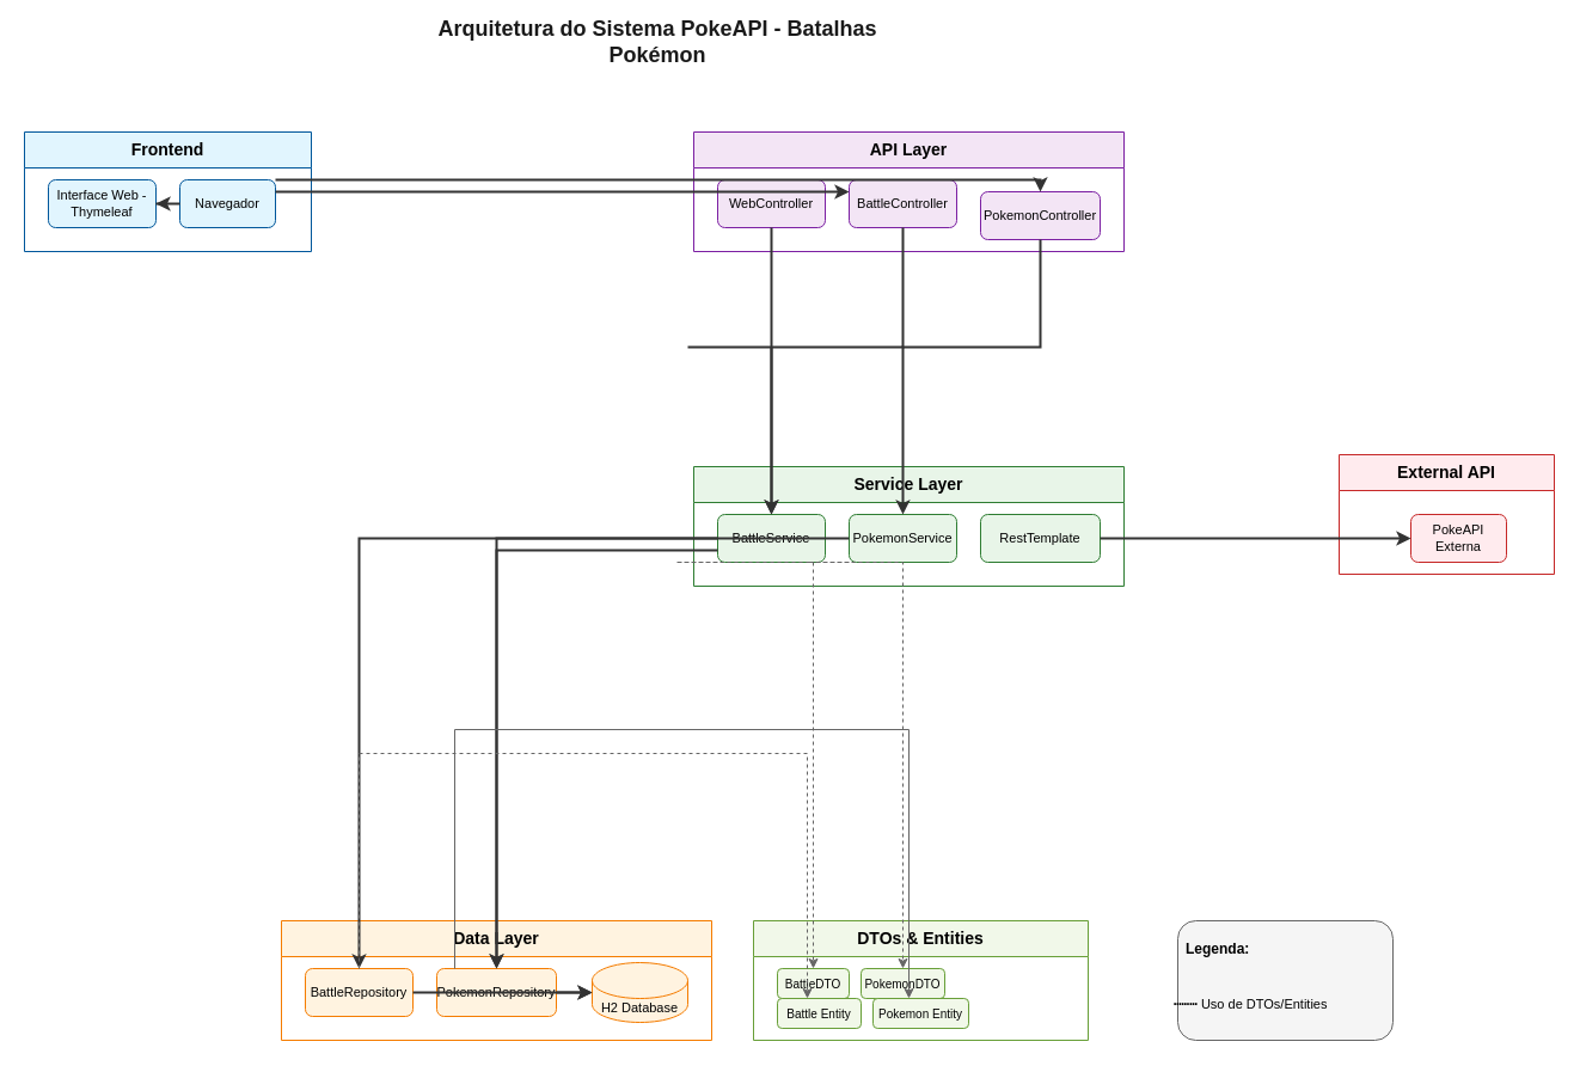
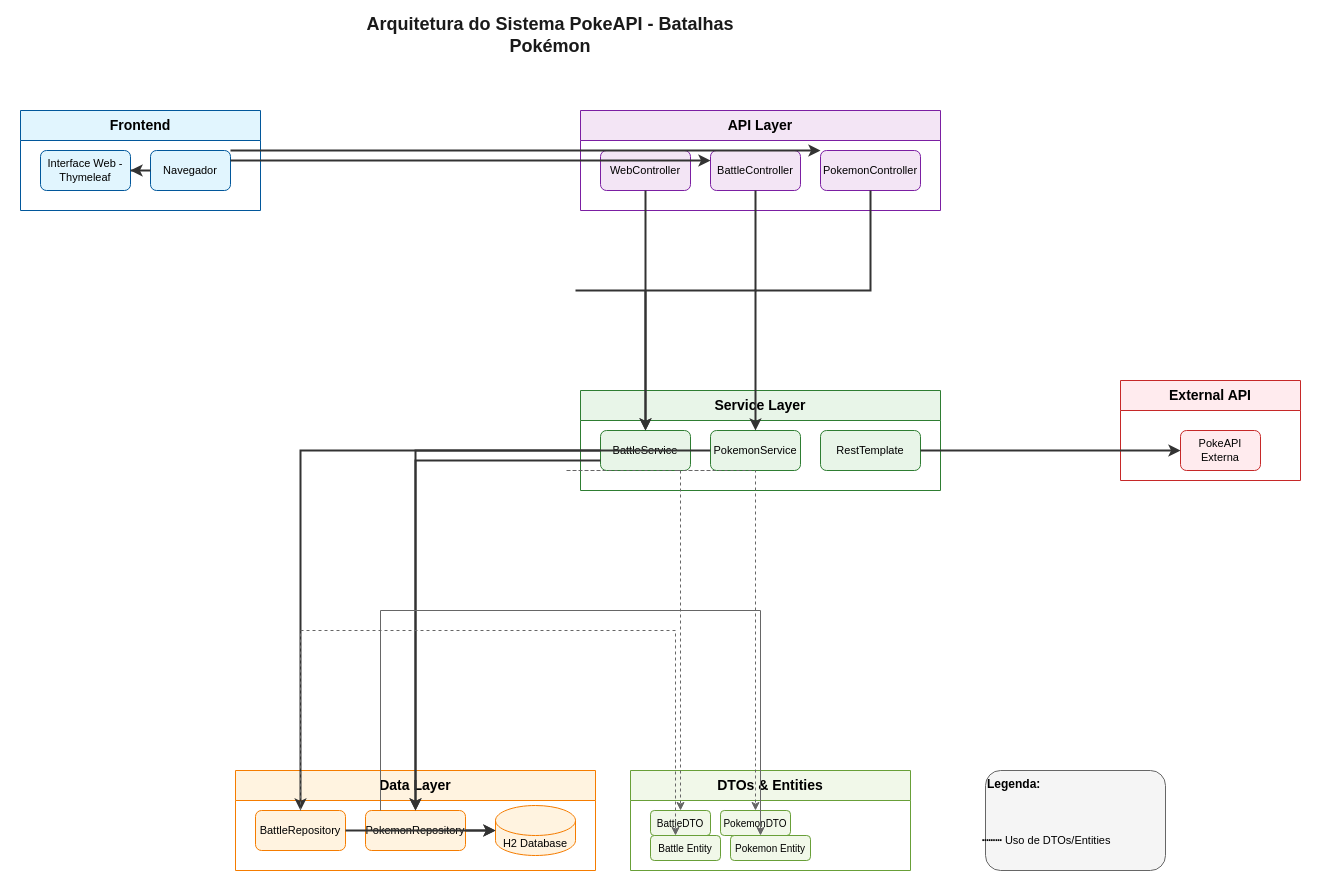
  <mxCell id="0" />
  <mxCell id="1" parent="0" />
  <mxCell id="2" value="Frontend" style="swimlane;whiteSpace=wrap;html=1;fillColor=#e1f5fe;strokeColor=#01579b;fontStyle=1;fontSize=14;startSize=30;swimlaneLine=1;" vertex="1" parent="1"><mxGeometry x="20" y="110" width="240" height="100" as="geometry" /></mxCell>
  <mxCell id="3" value="Interface Web - Thymeleaf" style="rounded=1;whiteSpace=wrap;html=1;fillColor=#e1f5fe;strokeColor=#01579b;fontSize=11;" vertex="1" parent="2"><mxGeometry x="20" y="40" width="90" height="40" as="geometry" /></mxCell>
  <mxCell id="4" value="Navegador" style="rounded=1;whiteSpace=wrap;html=1;fillColor=#e1f5fe;strokeColor=#01579b;fontSize=11;" vertex="1" parent="2"><mxGeometry x="130" y="40" width="80" height="40" as="geometry" /></mxCell>
  <mxCell id="5" value="API Layer" style="swimlane;whiteSpace=wrap;html=1;fillColor=#f3e5f5;strokeColor=#7b1fa2;fontStyle=1;fontSize=14;startSize=30;swimlaneLine=1;" vertex="1" parent="1"><mxGeometry x="580" y="110" width="360" height="100" as="geometry" /></mxCell>
  <mxCell id="6" value="WebController" style="rounded=1;whiteSpace=wrap;html=1;fillColor=#f3e5f5;strokeColor=#7b1fa2;fontSize=11;" vertex="1" parent="5"><mxGeometry x="20" y="40" width="90" height="40" as="geometry" /></mxCell>
  <mxCell id="7" value="BattleController" style="rounded=1;whiteSpace=wrap;html=1;fillColor=#f3e5f5;strokeColor=#7b1fa2;fontSize=11;" vertex="1" parent="5"><mxGeometry x="130" y="40" width="90" height="40" as="geometry" /></mxCell>
- <mxCell id="8" value="PokemonController" style="rounded=1;whiteSpace=wrap;html=1;fillColor=#f3e5f5;strokeColor=#7b1fa2;fontSize=11;" vertex="1" parent="5"><mxGeometry x="240" y="50" width="100" height="40" as="geometry" /></mxCell>
+ <mxCell id="8" value="PokemonController" style="rounded=1;whiteSpace=wrap;html=1;fillColor=#f3e5f5;strokeColor=#7b1fa2;fontSize=11;" vertex="1" parent="5"><mxGeometry x="240" y="40" width="100" height="40" as="geometry" /></mxCell>
  <mxCell id="9" value="Service Layer" style="swimlane;whiteSpace=wrap;html=1;fillColor=#e8f5e8;strokeColor=#2e7d32;fontStyle=1;fontSize=14;startSize=30;swimlaneLine=1;" vertex="1" parent="1"><mxGeometry x="580" y="390" width="360" height="100" as="geometry" /></mxCell>
  <mxCell id="10" value="BattleService" style="rounded=1;whiteSpace=wrap;html=1;fillColor=#e8f5e8;strokeColor=#2e7d32;fontSize=11;" vertex="1" parent="9"><mxGeometry x="20" y="40" width="90" height="40" as="geometry" /></mxCell>
  <mxCell id="11" value="PokemonService" style="rounded=1;whiteSpace=wrap;html=1;fillColor=#e8f5e8;strokeColor=#2e7d32;fontSize=11;" vertex="1" parent="9"><mxGeometry x="130" y="40" width="90" height="40" as="geometry" /></mxCell>
  <mxCell id="12" value="RestTemplate" style="rounded=1;whiteSpace=wrap;html=1;fillColor=#e8f5e8;strokeColor=#2e7d32;fontSize=11;" vertex="1" parent="9"><mxGeometry x="240" y="40" width="100" height="40" as="geometry" /></mxCell>
  <mxCell id="13" value="Data Layer" style="swimlane;whiteSpace=wrap;html=1;fillColor=#fff3e0;strokeColor=#f57c00;fontStyle=1;fontSize=14;startSize=30;swimlaneLine=1;" vertex="1" parent="1"><mxGeometry x="235" y="770" width="360" height="100" as="geometry" /></mxCell>
  <mxCell id="14" value="BattleRepository" style="rounded=1;whiteSpace=wrap;html=1;fillColor=#fff3e0;strokeColor=#f57c00;fontSize=11;" vertex="1" parent="13"><mxGeometry x="20" y="40" width="90" height="40" as="geometry" /></mxCell>
  <mxCell id="15" value="PokemonRepository" style="rounded=1;whiteSpace=wrap;html=1;fillColor=#fff3e0;strokeColor=#f57c00;fontSize=11;" vertex="1" parent="13"><mxGeometry x="130" y="40" width="100" height="40" as="geometry" /></mxCell>
  <mxCell id="16" value="H2 Database" style="shape=cylinder3;whiteSpace=wrap;html=1;boundedLbl=1;backgroundOutline=1;size=15;fillColor=#fff3e0;strokeColor=#f57c00;fontSize=11;" vertex="1" parent="13"><mxGeometry x="260" y="35" width="80" height="50" as="geometry" /></mxCell>
  <mxCell id="17" value="External API" style="swimlane;whiteSpace=wrap;html=1;fillColor=#ffebee;strokeColor=#c62828;fontStyle=1;fontSize=14;startSize=30;swimlaneLine=1;" vertex="1" parent="1"><mxGeometry x="1120" y="380" width="180" height="100" as="geometry" /></mxCell>
  <mxCell id="18" value="PokeAPI&#10;Externa" style="rounded=1;whiteSpace=wrap;html=1;fillColor=#ffebee;strokeColor=#c62828;fontSize=11;" vertex="1" parent="17"><mxGeometry x="60" y="50" width="80" height="40" as="geometry" /></mxCell>
  <mxCell id="19" value="DTOs &amp; Entities" style="swimlane;whiteSpace=wrap;html=1;fillColor=#f1f8e9;strokeColor=#689f38;fontStyle=1;fontSize=14;startSize=30;swimlaneLine=1;" vertex="1" parent="1"><mxGeometry x="630" y="770" width="280" height="100" as="geometry" /></mxCell>
  <mxCell id="20" value="BattleDTO" style="rounded=1;whiteSpace=wrap;html=1;fillColor=#f1f8e9;strokeColor=#689f38;fontSize=10;" vertex="1" parent="19"><mxGeometry x="20" y="40" width="60" height="25" as="geometry" /></mxCell>
  <mxCell id="21" value="PokemonDTO" style="rounded=1;whiteSpace=wrap;html=1;fillColor=#f1f8e9;strokeColor=#689f38;fontSize=10;" vertex="1" parent="19"><mxGeometry x="90" y="40" width="70" height="25" as="geometry" /></mxCell>
  <mxCell id="22" value="Battle Entity" style="rounded=1;whiteSpace=wrap;html=1;fillColor=#f1f8e9;strokeColor=#689f38;fontSize=10;" vertex="1" parent="19"><mxGeometry x="20" y="65" width="70" height="25" as="geometry" /></mxCell>
  <mxCell id="23" value="Pokemon Entity" style="rounded=1;whiteSpace=wrap;html=1;fillColor=#f1f8e9;strokeColor=#689f38;fontSize=10;" vertex="1" parent="19"><mxGeometry x="100" y="65" width="80" height="25" as="geometry" /></mxCell>
  <mxCell id="24" style="edgeStyle=orthogonalEdgeStyle;rounded=0;orthogonalLoop=1;jettySize=auto;html=1;strokeWidth=2;strokeColor=#333333;endArrow=classic;" edge="1" source="4" target="3" parent="1"><mxGeometry relative="1" as="geometry" /></mxCell>
  <mxCell id="25" style="edgeStyle=orthogonalEdgeStyle;rounded=0;orthogonalLoop=1;jettySize=auto;html=1;strokeWidth=2;strokeColor=#333333;endArrow=classic;" edge="1" source="4" target="7" parent="1"><mxGeometry relative="1" as="geometry"><Array as="points"><mxPoint x="370" y="160" /><mxPoint x="575" y="160" /></Array></mxGeometry></mxCell>
  <mxCell id="26" style="edgeStyle=orthogonalEdgeStyle;rounded=0;orthogonalLoop=1;jettySize=auto;html=1;strokeWidth=2;strokeColor=#333333;endArrow=classic;" edge="1" source="4" target="8" parent="1"><mxGeometry relative="1" as="geometry"><Array as="points"><mxPoint x="370" y="150" /><mxPoint x="790" y="150" /></Array></mxGeometry></mxCell>
  <mxCell id="27" style="edgeStyle=orthogonalEdgeStyle;rounded=0;orthogonalLoop=1;jettySize=auto;html=1;strokeWidth=2;strokeColor=#333333;endArrow=classic;" edge="1" source="6" target="10" parent="1"><mxGeometry relative="1" as="geometry" /></mxCell>
  <mxCell id="28" style="edgeStyle=orthogonalEdgeStyle;rounded=0;orthogonalLoop=1;jettySize=auto;html=1;strokeWidth=2;strokeColor=#333333;endArrow=classic;" edge="1" source="7" target="10" parent="1"><mxGeometry relative="1" as="geometry"><Array as="points"><mxPoint x="575" y="290" /><mxPoint x="565" y="290" /></Array></mxGeometry></mxCell>
  <mxCell id="29" style="edgeStyle=orthogonalEdgeStyle;rounded=0;orthogonalLoop=1;jettySize=auto;html=1;strokeWidth=2;strokeColor=#333333;endArrow=classic;" edge="1" source="8" target="11" parent="1"><mxGeometry relative="1" as="geometry"><Array as="points"><mxPoint x="790" y="290" /><mxPoint x="675" y="290" /></Array></mxGeometry></mxCell>
  <mxCell id="30" style="edgeStyle=orthogonalEdgeStyle;rounded=0;orthogonalLoop=1;jettySize=auto;html=1;strokeWidth=2;strokeColor=#333333;endArrow=classic;" edge="1" source="10" target="14" parent="1"><mxGeometry relative="1" as="geometry"><Array as="points"><mxPoint x="565" y="450" /><mxPoint x="265" y="450" /></Array></mxGeometry></mxCell>
  <mxCell id="31" style="edgeStyle=orthogonalEdgeStyle;rounded=0;orthogonalLoop=1;jettySize=auto;html=1;strokeWidth=2;strokeColor=#333333;endArrow=classic;" edge="1" source="10" target="15" parent="1"><mxGeometry relative="1" as="geometry"><Array as="points"><mxPoint x="565" y="460" /><mxPoint x="380" y="460" /></Array></mxGeometry></mxCell>
  <mxCell id="32" style="edgeStyle=orthogonalEdgeStyle;rounded=0;orthogonalLoop=1;jettySize=auto;html=1;strokeWidth=2;strokeColor=#333333;endArrow=classic;" edge="1" source="11" target="15" parent="1"><mxGeometry relative="1" as="geometry"><Array as="points"><mxPoint x="675" y="450" /><mxPoint x="380" y="450" /></Array></mxGeometry></mxCell>
  <mxCell id="33" style="edgeStyle=orthogonalEdgeStyle;rounded=0;orthogonalLoop=1;jettySize=auto;html=1;strokeWidth=2;strokeColor=#333333;endArrow=classic;" edge="1" source="12" target="18" parent="1"><mxGeometry relative="1" as="geometry" /></mxCell>
  <mxCell id="34" style="edgeStyle=orthogonalEdgeStyle;rounded=0;orthogonalLoop=1;jettySize=auto;html=1;strokeWidth=2;strokeColor=#333333;endArrow=classic;" edge="1" source="14" target="16" parent="1"><mxGeometry relative="1" as="geometry" /></mxCell>
  <mxCell id="35" style="edgeStyle=orthogonalEdgeStyle;rounded=0;orthogonalLoop=1;jettySize=auto;html=1;strokeWidth=2;strokeColor=#333333;endArrow=classic;" edge="1" source="15" target="16" parent="1"><mxGeometry relative="1" as="geometry" /></mxCell>
  <mxCell id="36" style="edgeStyle=orthogonalEdgeStyle;rounded=0;orthogonalLoop=1;jettySize=auto;html=1;strokeWidth=1;strokeColor=#666666;endArrow=classic;dashed=1;" edge="1" source="10" target="20" parent="1"><mxGeometry relative="1" as="geometry"><Array as="points"><mxPoint x="565" y="470" /><mxPoint x="670" y="470" /></Array></mxGeometry></mxCell>
  <mxCell id="37" style="edgeStyle=orthogonalEdgeStyle;rounded=0;orthogonalLoop=1;jettySize=auto;html=1;strokeWidth=1;strokeColor=#666666;endArrow=classic;dashed=1;" edge="1" source="11" target="21" parent="1"><mxGeometry relative="1" as="geometry"><Array as="points"><mxPoint x="675" y="470" /><mxPoint x="745" y="470" /></Array></mxGeometry></mxCell>
  <mxCell id="38" style="edgeStyle=orthogonalEdgeStyle;rounded=0;orthogonalLoop=1;jettySize=auto;html=1;strokeWidth=1;strokeColor=#666666;endArrow=classic;dashed=1;" edge="1" source="14" target="22" parent="1"><mxGeometry relative="1" as="geometry"><Array as="points"><mxPoint x="675" y="630" /></Array></mxGeometry></mxCell>
  <mxCell id="39" style="edgeStyle=orthogonalEdgeStyle;rounded=0;orthogonalLoop=1;jettySize=auto;html=1;strokeWidth=1;strokeColor=#666666;endArrow=classic;dashed=0;" edge="1" source="15" target="23" parent="1"><mxGeometry relative="1" as="geometry"><Array as="points"><mxPoint x="380" y="610" /><mxPoint x="760" y="610" /></Array></mxGeometry></mxCell>
  <mxCell id="40" value="Arquitetura do Sistema PokeAPI - Batalhas Pokémon" style="text;html=1;strokeColor=none;fillColor=none;align=center;verticalAlign=middle;whiteSpace=wrap;rounded=0;fontSize=18;fontStyle=1;fontColor=#1a1a1a;" vertex="1" parent="1"><mxGeometry x="350" y="20" width="400" height="30" as="geometry" /></mxCell>
  <mxCell id="41" value="" style="rounded=1;whiteSpace=wrap;html=1;fillColor=#f5f5f5;strokeColor=#666666;" vertex="1" parent="1"><mxGeometry x="985" y="770" width="180" height="100" as="geometry" /></mxCell>
- <mxCell id="42" value="Legenda:" style="text;html=1;strokeColor=none;fillColor=none;align=left;verticalAlign=top;whiteSpace=wrap;rounded=0;fontSize=12;fontStyle=1;" vertex="1" parent="1"><mxGeometry x="990" y="780" width="60" height="20" as="geometry" /></mxCell>
+ <mxCell id="42" value="Legenda:" style="text;html=1;strokeColor=none;fillColor=none;align=left;verticalAlign=top;whiteSpace=wrap;rounded=0;fontSize=12;fontStyle=1;" vertex="1" parent="1"><mxGeometry x="985" y="770" width="60" height="20" as="geometry" /></mxCell>
  <mxCell id="43" value="┅┅┅ Uso de DTOs/Entities" style="text;html=1;strokeColor=none;fillColor=none;align=left;verticalAlign=middle;whiteSpace=wrap;rounded=0;fontSize=11;" vertex="1" parent="1"><mxGeometry x="980" y="830" width="150" height="20" as="geometry" /></mxCell>
